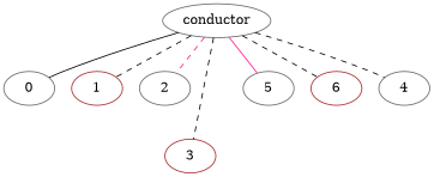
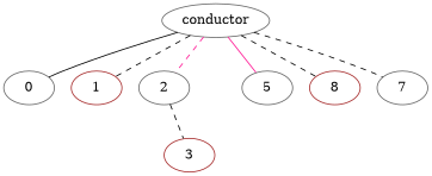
  digraph {
    node [color=gray40]
    edge [color=black dir=none style=dashed]
    0
    1 [color=brown]
    2
    3 [color=brown]
    5
-   6 [color=brown]
-   7 [label=4]
+   6 [color=brown label=8]
+   7
    conductor
    subgraph sub_1 {
      0
      1
      2
      3
      5
      6
      7
      conductor
    }
    conductor -> 0 [style=solid]
    conductor -> 1
    conductor -> 2 [color=deeppink]
-   conductor -> 3
+   2 -> 3
    conductor -> 5 [color=deeppink style=solid]
    conductor -> 6
    conductor -> 7
  }
